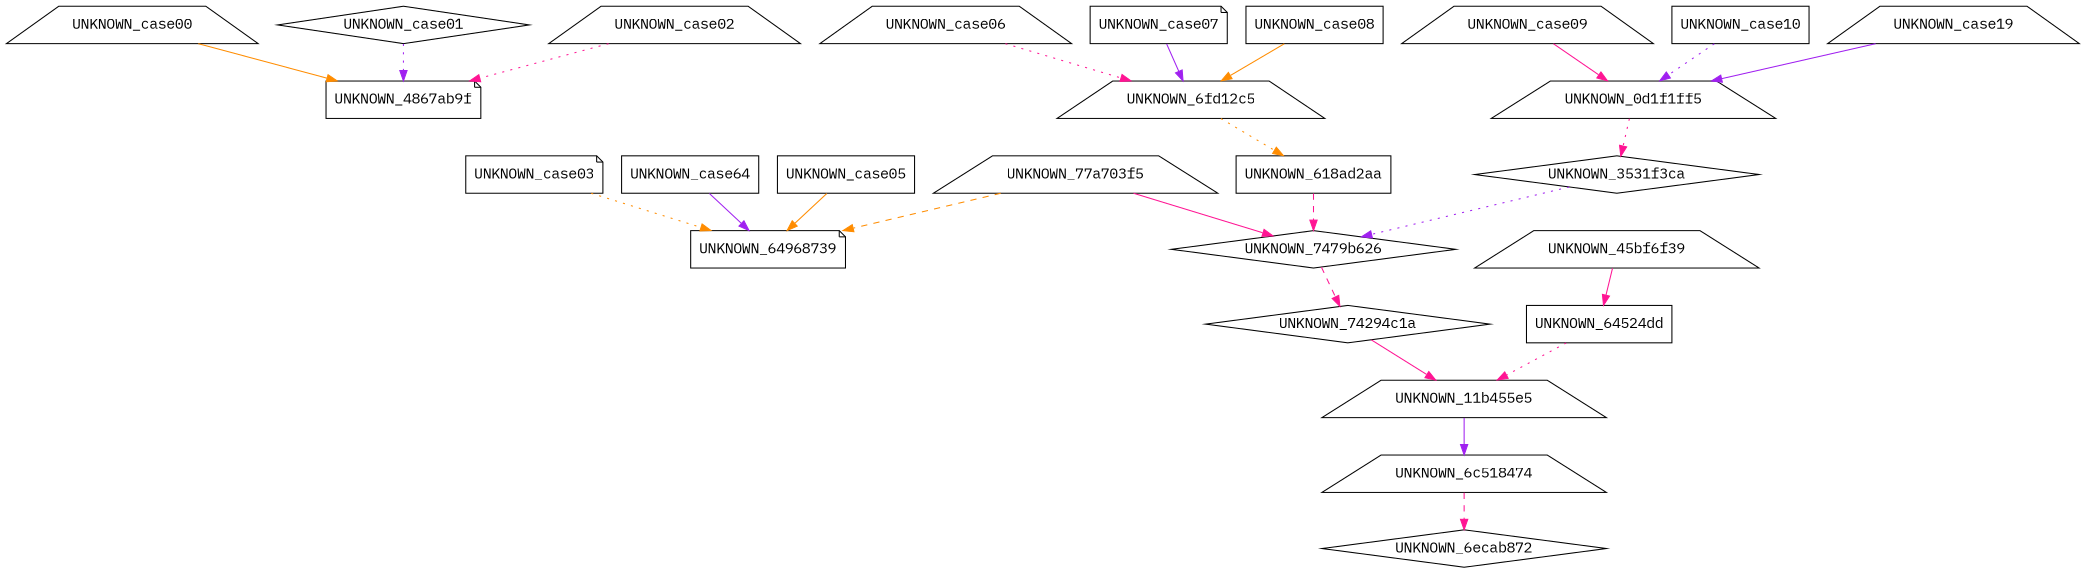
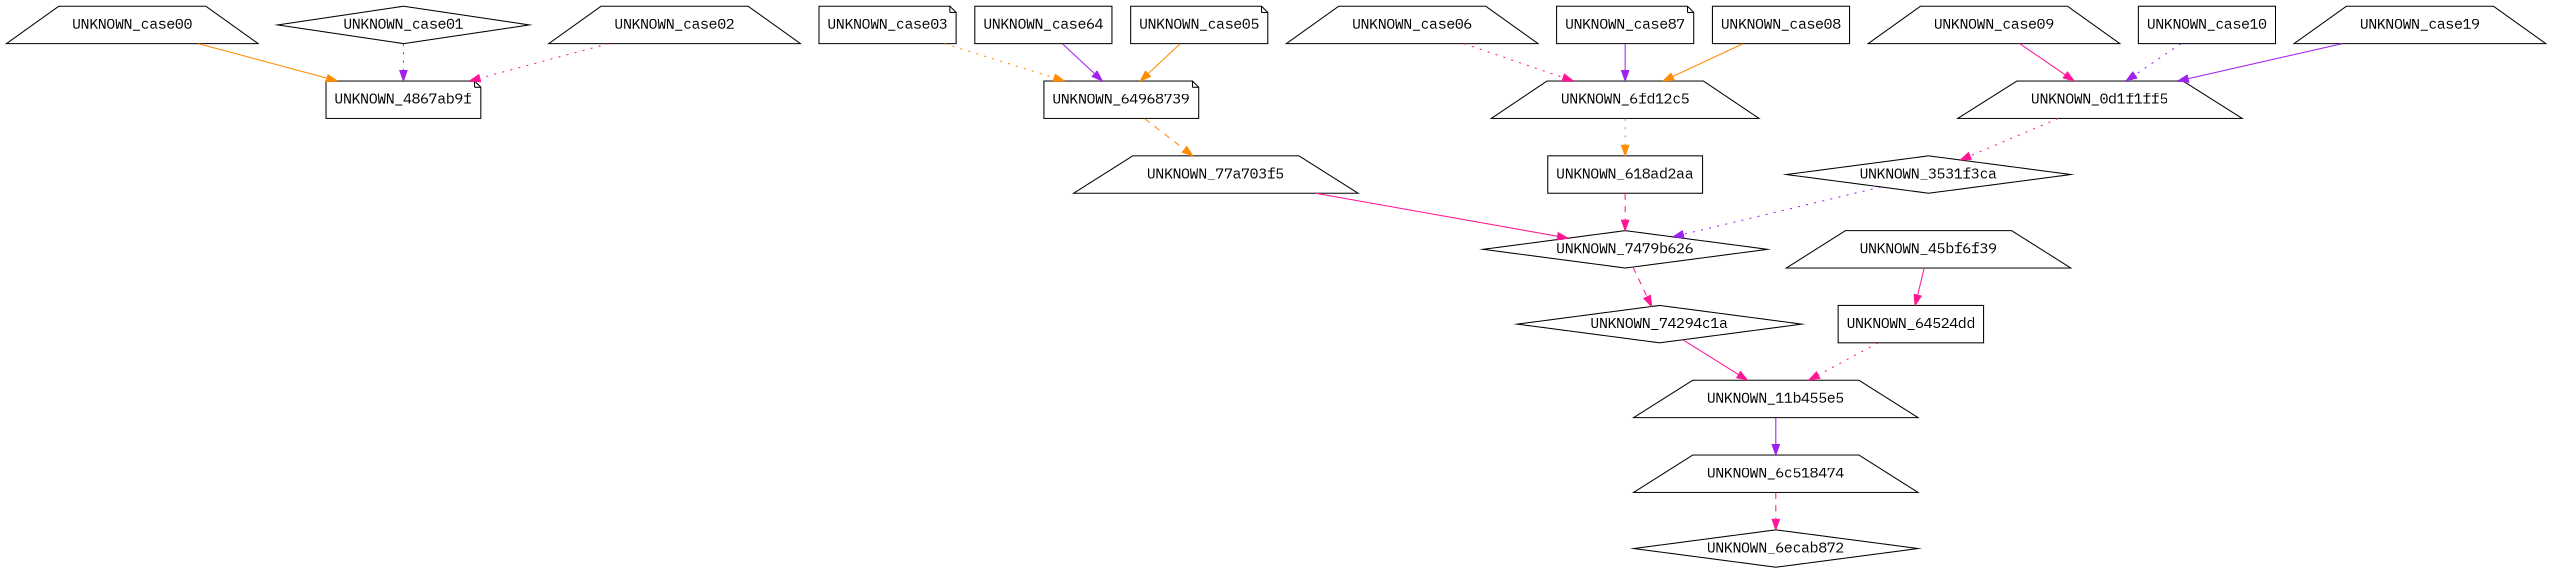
  digraph {
    fontname="IBM Plex Mono"
    node [fontname="IBM Plex Mono" shape=trapezium]
    edge [color=deeppink fontname="IBM Plex Mono" style=solid]
    UNKNOWN_4867ab9f [shape=note]
    UNKNOWN_case00
    UNKNOWN_64524dd [shape=box]
    UNKNOWN_45bf6f39
    UNKNOWN_case01 [shape=diamond]
    UNKNOWN_case02
    UNKNOWN_case03 [shape=note]
    n8 [label=UNKNOWN_64968739 shape=note]
    n9 [label=UNKNOWN_77a703f5]
    UNKNOWN_7479b626 [shape=diamond]
    n11 [label=UNKNOWN_case64 shape=box]
-   UNKNOWN_case05 [shape=box]
+   UNKNOWN_case05 [shape=note]
    UNKNOWN_case06
    UNKNOWN_6fd12c5
    UNKNOWN_618ad2aa [shape=box]
-   UNKNOWN_case07 [shape=note]
+   UNKNOWN_case07 [shape=note label=UNKNOWN_case87]
    UNKNOWN_case08 [shape=box]
    n18 [label=UNKNOWN_0d1f1ff5]
    UNKNOWN_case09
    UNKNOWN_3531f3ca [shape=diamond]
    UNKNOWN_case10 [shape=box]
    n22 [label=UNKNOWN_case19]
    UNKNOWN_11b455e5
    UNKNOWN_74294c1a [shape=diamond]
    UNKNOWN_6c518474
    UNKNOWN_6ecab872 [shape=diamond]
    UNKNOWN_case00 -> UNKNOWN_4867ab9f [color=darkorange]
    UNKNOWN_64524dd -> UNKNOWN_11b455e5 [style=dotted]
    UNKNOWN_45bf6f39 -> UNKNOWN_64524dd
    UNKNOWN_case01 -> UNKNOWN_4867ab9f [color=purple style=dotted]
    UNKNOWN_case02 -> UNKNOWN_4867ab9f [style=dotted]
    UNKNOWN_case03 -> n8 [color=darkorange style=dotted]
-   n9 -> n8 [color=darkorange style=dashed]
+   n8 -> n9 [color=darkorange style=dashed]
    n9 -> UNKNOWN_7479b626
    UNKNOWN_7479b626 -> UNKNOWN_74294c1a [style=dashed]
    n11 -> n8 [color=purple]
    UNKNOWN_case05 -> n8 [color=darkorange]
    UNKNOWN_case06 -> UNKNOWN_6fd12c5 [style=dotted]
    UNKNOWN_6fd12c5 -> UNKNOWN_618ad2aa [color=darkorange style=dotted]
    UNKNOWN_618ad2aa -> UNKNOWN_7479b626 [style=dashed]
    UNKNOWN_case07 -> UNKNOWN_6fd12c5 [color=purple]
    UNKNOWN_case08 -> UNKNOWN_6fd12c5 [color=darkorange]
    n18 -> UNKNOWN_3531f3ca [style=dotted]
    UNKNOWN_case09 -> n18
    UNKNOWN_3531f3ca -> UNKNOWN_7479b626 [color=purple style=dotted]
    UNKNOWN_case10 -> n18 [color=purple style=dotted]
    n22 -> n18 [color=purple]
    UNKNOWN_11b455e5 -> UNKNOWN_6c518474 [color=purple]
    UNKNOWN_74294c1a -> UNKNOWN_11b455e5
    UNKNOWN_6c518474 -> UNKNOWN_6ecab872 [style=dashed]
  }
